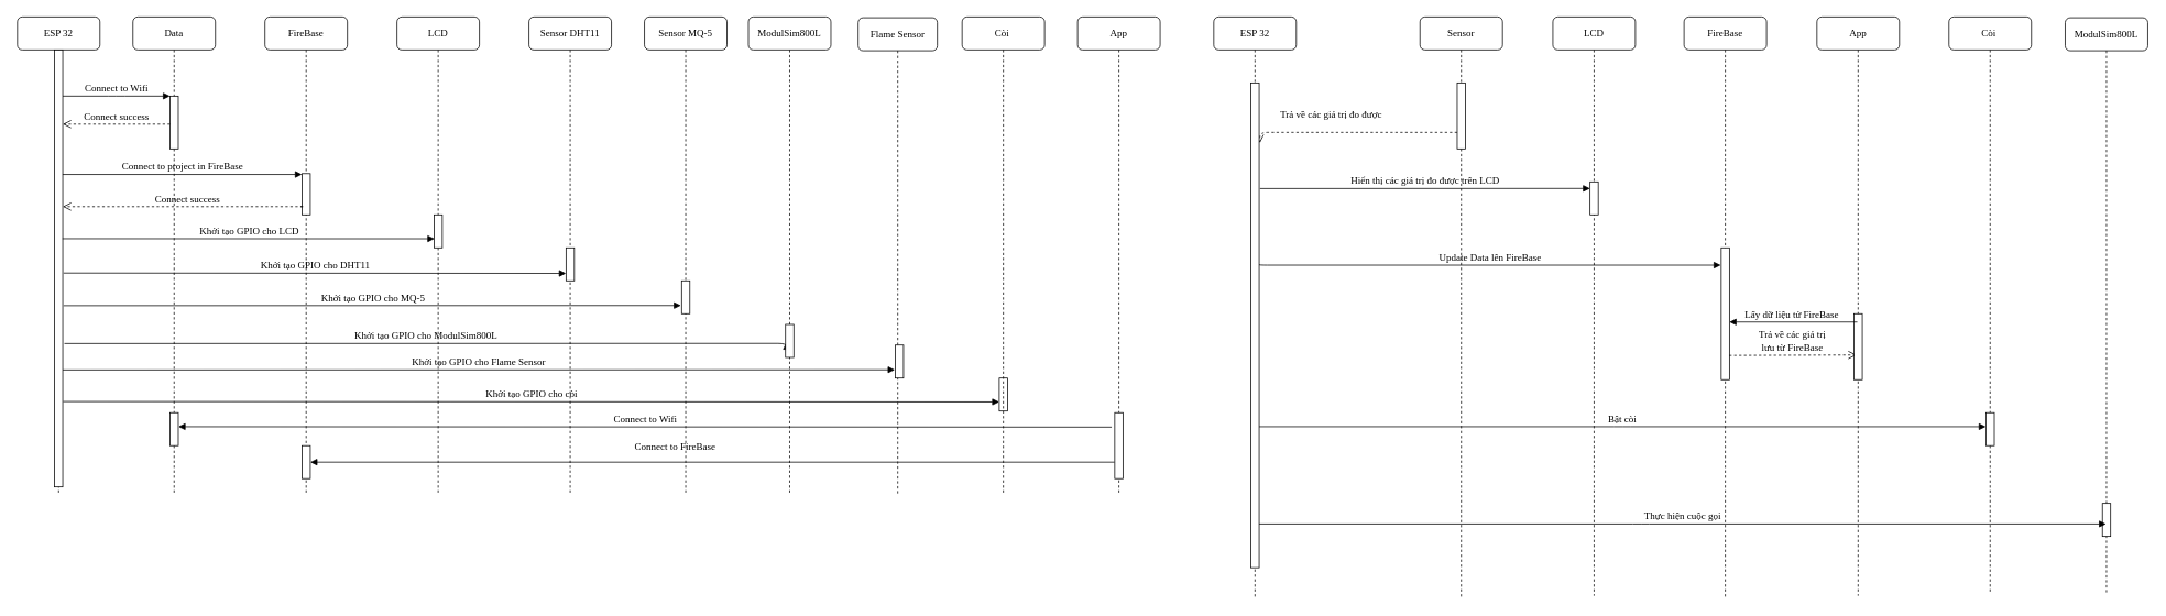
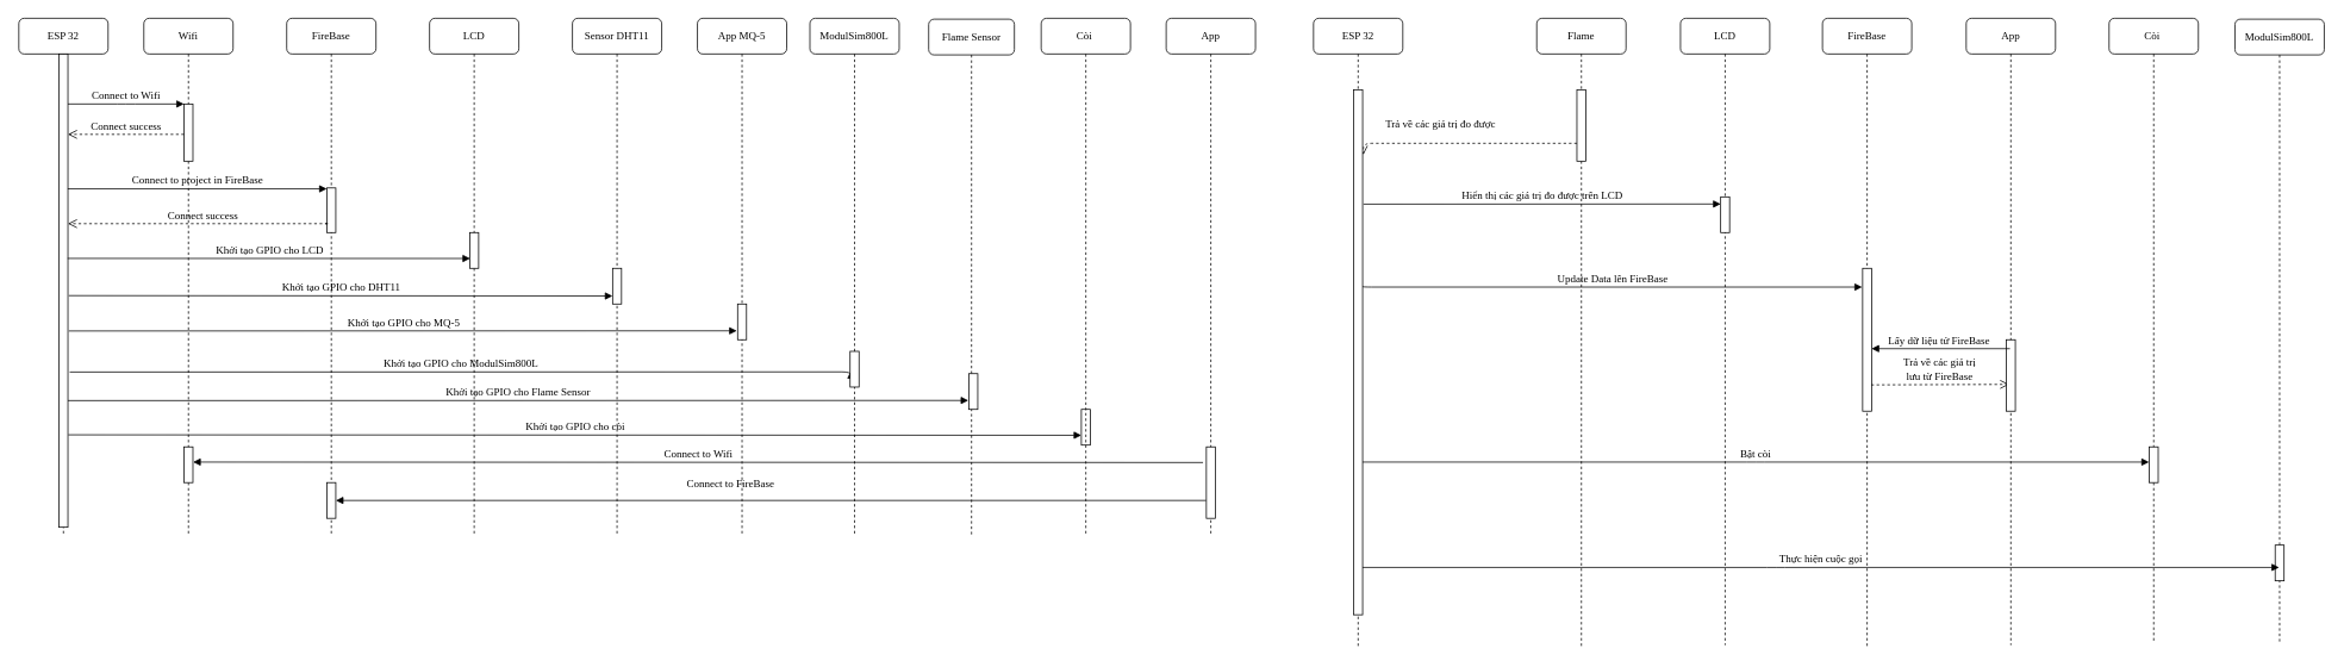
  <mxCell id="0" />
  <mxCell id="1" parent="0" />
- <mxCell id="2" value="Data" style="shape=umlLifeline;perimeter=lifelinePerimeter;whiteSpace=wrap;html=1;container=1;collapsible=0;recursiveResize=0;outlineConnect=0;rounded=1;shadow=0;comic=0;labelBackgroundColor=none;strokeWidth=1;fontFamily=Verdana;fontSize=12;align=center;" parent="1" vertex="1"><mxGeometry x="160" y="20" width="100" height="580" as="geometry" /></mxCell>
+ <mxCell id="2" value="Wifi" style="shape=umlLifeline;perimeter=lifelinePerimeter;whiteSpace=wrap;html=1;container=1;collapsible=0;recursiveResize=0;outlineConnect=0;rounded=1;shadow=0;comic=0;labelBackgroundColor=none;strokeWidth=1;fontFamily=Verdana;fontSize=12;align=center;" parent="1" vertex="1"><mxGeometry x="160" y="20" width="100" height="580" as="geometry" /></mxCell>
  <mxCell id="3" value="" style="html=1;points=[];perimeter=orthogonalPerimeter;rounded=0;shadow=0;comic=0;labelBackgroundColor=none;strokeWidth=1;fontFamily=Verdana;fontSize=12;align=center;" parent="2" vertex="1"><mxGeometry x="45" y="96" width="10" height="64" as="geometry" /></mxCell>
  <mxCell id="4" value="" style="html=1;points=[];perimeter=orthogonalPerimeter;rounded=0;shadow=0;comic=0;labelBackgroundColor=none;strokeColor=#000000;strokeWidth=1;fillColor=#FFFFFF;fontFamily=Verdana;fontSize=12;fontColor=#000000;align=center;" parent="2" vertex="1"><mxGeometry x="45" y="480" width="10" height="40" as="geometry" /></mxCell>
  <mxCell id="5" value="Khởi tạo GPIO cho DHT11" style="html=1;verticalAlign=bottom;endArrow=block;labelBackgroundColor=none;fontFamily=Verdana;fontSize=12;edgeStyle=elbowEdgeStyle;elbow=vertical;exitX=0.984;exitY=0.26;exitDx=0;exitDy=0;exitPerimeter=0;entryX=-0.008;entryY=0.767;entryDx=0;entryDy=0;entryPerimeter=0;" parent="2" target="13" edge="1"><mxGeometry relative="1" as="geometry"><mxPoint x="-84.0" y="310.6" as="sourcePoint" /><mxPoint x="366.86" y="310.0" as="targetPoint" /></mxGeometry></mxCell>
  <mxCell id="6" value="Khởi tạo GPIO cho MQ-5" style="html=1;verticalAlign=bottom;endArrow=block;labelBackgroundColor=none;fontFamily=Verdana;fontSize=12;edgeStyle=elbowEdgeStyle;elbow=vertical;exitX=0.984;exitY=0.26;exitDx=0;exitDy=0;exitPerimeter=0;entryX=-0.085;entryY=0.767;entryDx=0;entryDy=0;entryPerimeter=0;" parent="2" target="15" edge="1"><mxGeometry relative="1" as="geometry"><mxPoint x="-84.0" y="350.17" as="sourcePoint" /><mxPoint x="524.92" y="350.25" as="targetPoint" /></mxGeometry></mxCell>
  <mxCell id="7" value="Khởi tạo GPIO cho ModulSim800L" style="html=1;verticalAlign=bottom;endArrow=block;labelBackgroundColor=none;fontFamily=Verdana;fontSize=12;edgeStyle=elbowEdgeStyle;elbow=vertical;exitX=0.984;exitY=0.26;exitDx=0;exitDy=0;exitPerimeter=0;entryX=0.091;entryY=0.55;entryDx=0;entryDy=0;entryPerimeter=0;" edge="1" parent="2" target="53"><mxGeometry relative="1" as="geometry"><mxPoint x="-83.0" y="396.17" as="sourcePoint" /><mxPoint x="925" y="396" as="targetPoint" /></mxGeometry></mxCell>
  <mxCell id="8" value="FireBase" style="shape=umlLifeline;perimeter=lifelinePerimeter;whiteSpace=wrap;html=1;container=1;collapsible=0;recursiveResize=0;outlineConnect=0;rounded=1;shadow=0;comic=0;labelBackgroundColor=none;strokeWidth=1;fontFamily=Verdana;fontSize=12;align=center;" parent="1" vertex="1"><mxGeometry x="320" y="20" width="100" height="580" as="geometry" /></mxCell>
  <mxCell id="9" value="" style="html=1;points=[];perimeter=orthogonalPerimeter;rounded=0;shadow=0;comic=0;labelBackgroundColor=none;strokeWidth=1;fontFamily=Verdana;fontSize=12;align=center;" parent="8" vertex="1"><mxGeometry x="45" y="190" width="10" height="50" as="geometry" /></mxCell>
  <mxCell id="10" value="" style="html=1;points=[];perimeter=orthogonalPerimeter;rounded=0;shadow=0;comic=0;labelBackgroundColor=none;strokeColor=#000000;strokeWidth=1;fillColor=#FFFFFF;fontFamily=Verdana;fontSize=12;fontColor=#000000;align=center;" parent="8" vertex="1"><mxGeometry x="45" y="520" width="10" height="40" as="geometry" /></mxCell>
  <mxCell id="11" value="Connect to FireBase" style="html=1;verticalAlign=bottom;endArrow=block;labelBackgroundColor=none;fontFamily=Verdana;fontSize=12;edgeStyle=elbowEdgeStyle;elbow=vertical;exitX=-0.02;exitY=0.75;exitDx=0;exitDy=0;exitPerimeter=0;" parent="8" source="28" edge="1"><mxGeometry x="0.092" y="-10" relative="1" as="geometry"><mxPoint x="919" y="540" as="sourcePoint" /><mxPoint x="55" y="539.4" as="targetPoint" /><mxPoint as="offset" /></mxGeometry></mxCell>
  <mxCell id="12" value="Sensor DHT11" style="shape=umlLifeline;perimeter=lifelinePerimeter;whiteSpace=wrap;html=1;container=1;collapsible=0;recursiveResize=0;outlineConnect=0;rounded=1;shadow=0;comic=0;labelBackgroundColor=none;strokeWidth=1;fontFamily=Verdana;fontSize=12;align=center;" parent="1" vertex="1"><mxGeometry x="640" y="20" width="100" height="580" as="geometry" /></mxCell>
  <mxCell id="13" value="" style="html=1;points=[];perimeter=orthogonalPerimeter;rounded=0;shadow=0;comic=0;labelBackgroundColor=none;strokeWidth=1;fontFamily=Verdana;fontSize=12;align=center;" parent="12" vertex="1"><mxGeometry x="45" y="280" width="10" height="40" as="geometry" /></mxCell>
- <mxCell id="14" value="Sensor MQ-5" style="shape=umlLifeline;perimeter=lifelinePerimeter;whiteSpace=wrap;html=1;container=1;collapsible=0;recursiveResize=0;outlineConnect=0;rounded=1;shadow=0;comic=0;labelBackgroundColor=none;strokeWidth=1;fontFamily=Verdana;fontSize=12;align=center;" parent="1" vertex="1"><mxGeometry x="780" y="20" width="100" height="580" as="geometry" /></mxCell>
+ <mxCell id="14" value="App MQ-5" style="shape=umlLifeline;perimeter=lifelinePerimeter;whiteSpace=wrap;html=1;container=1;collapsible=0;recursiveResize=0;outlineConnect=0;rounded=1;shadow=0;comic=0;labelBackgroundColor=none;strokeWidth=1;fontFamily=Verdana;fontSize=12;align=center;" parent="1" vertex="1"><mxGeometry x="780" y="20" width="100" height="580" as="geometry" /></mxCell>
  <mxCell id="15" value="" style="html=1;points=[];perimeter=orthogonalPerimeter;rounded=0;shadow=0;comic=0;labelBackgroundColor=none;strokeWidth=1;fontFamily=Verdana;fontSize=12;align=center;" parent="14" vertex="1"><mxGeometry x="45" y="320" width="10" height="40" as="geometry" /></mxCell>
  <mxCell id="16" value="Flame Sensor" style="shape=umlLifeline;perimeter=lifelinePerimeter;whiteSpace=wrap;html=1;container=1;collapsible=0;recursiveResize=0;outlineConnect=0;rounded=1;shadow=0;comic=0;labelBackgroundColor=none;strokeWidth=1;fontFamily=Verdana;fontSize=12;align=center;" parent="1" vertex="1"><mxGeometry x="1039" y="21" width="96" height="579" as="geometry" /></mxCell>
  <mxCell id="17" value="Khởi tạo GPIO cho&amp;nbsp;Flame Sensor" style="html=1;verticalAlign=bottom;endArrow=block;labelBackgroundColor=none;fontFamily=Verdana;fontSize=12;edgeStyle=elbowEdgeStyle;elbow=vertical;exitX=0.984;exitY=0.26;exitDx=0;exitDy=0;exitPerimeter=0;entryX=-0.053;entryY=0.755;entryDx=0;entryDy=0;entryPerimeter=0;" parent="16" target="18" edge="1"><mxGeometry relative="1" as="geometry"><mxPoint x="-964.0" y="427.17" as="sourcePoint" /><mxPoint x="-215.85" y="427.68" as="targetPoint" /></mxGeometry></mxCell>
  <mxCell id="18" value="" style="html=1;points=[];perimeter=orthogonalPerimeter;rounded=0;shadow=0;comic=0;labelBackgroundColor=none;strokeWidth=1;fontFamily=Verdana;fontSize=12;align=center;" parent="16" vertex="1"><mxGeometry x="45" y="397" width="10" height="40" as="geometry" /></mxCell>
  <mxCell id="19" value="" style="html=1;points=[];perimeter=orthogonalPerimeter;rounded=0;shadow=0;comic=0;labelBackgroundColor=none;strokeColor=#000000;strokeWidth=1;fillColor=#FFFFFF;fontFamily=Verdana;fontSize=12;fontColor=#000000;align=center;" parent="16" vertex="1"><mxGeometry x="171" y="437" width="10" height="40" as="geometry" /></mxCell>
  <mxCell id="20" value="Khởi tạo GPIO cho còi" style="html=1;verticalAlign=bottom;endArrow=block;labelBackgroundColor=none;fontFamily=Verdana;fontSize=12;edgeStyle=elbowEdgeStyle;elbow=vertical;exitX=1.044;exitY=0.733;exitDx=0;exitDy=0;exitPerimeter=0;" parent="16" edge="1"><mxGeometry relative="1" as="geometry"><mxPoint x="-963.56" y="465.49" as="sourcePoint" /><mxPoint x="171" y="466" as="targetPoint" /></mxGeometry></mxCell>
  <mxCell id="21" value="Còi&amp;nbsp;" style="shape=umlLifeline;perimeter=lifelinePerimeter;whiteSpace=wrap;html=1;container=1;collapsible=0;recursiveResize=0;outlineConnect=0;rounded=1;shadow=0;comic=0;labelBackgroundColor=none;strokeWidth=1;fontFamily=Verdana;fontSize=12;align=center;" parent="1" vertex="1"><mxGeometry x="1165" y="20" width="100" height="580" as="geometry" /></mxCell>
  <mxCell id="22" value="ESP 32" style="shape=umlLifeline;perimeter=lifelinePerimeter;whiteSpace=wrap;html=1;container=1;collapsible=0;recursiveResize=0;outlineConnect=0;rounded=1;shadow=0;comic=0;labelBackgroundColor=none;strokeWidth=1;fontFamily=Verdana;fontSize=12;align=center;" parent="1" vertex="1"><mxGeometry x="20" y="20" width="100" height="580" as="geometry" /></mxCell>
  <mxCell id="23" value="" style="html=1;points=[];perimeter=orthogonalPerimeter;rounded=0;shadow=0;comic=0;labelBackgroundColor=none;strokeWidth=1;fontFamily=Verdana;fontSize=12;align=center;" parent="22" vertex="1"><mxGeometry x="45" y="40" width="10" height="530" as="geometry" /></mxCell>
  <mxCell id="24" value="Connect success" style="html=1;verticalAlign=bottom;endArrow=open;dashed=1;endSize=8;labelBackgroundColor=none;fontFamily=Verdana;fontSize=12;edgeStyle=elbowEdgeStyle;elbow=vertical;" parent="22" edge="1"><mxGeometry x="-0.003" relative="1" as="geometry"><mxPoint x="55" y="130" as="targetPoint" /><Array as="points"><mxPoint x="130" y="130" /><mxPoint x="160" y="130" /></Array><mxPoint x="185" y="130" as="sourcePoint" /><mxPoint as="offset" /></mxGeometry></mxCell>
  <mxCell id="25" value="Connect success" style="html=1;verticalAlign=bottom;endArrow=open;dashed=1;endSize=8;labelBackgroundColor=none;fontFamily=Verdana;fontSize=12;edgeStyle=elbowEdgeStyle;elbow=vertical;" parent="22" edge="1"><mxGeometry x="-0.003" relative="1" as="geometry"><mxPoint x="55" y="230" as="targetPoint" /><Array as="points"><mxPoint x="350" y="230" /><mxPoint x="160" y="230" /></Array><mxPoint x="343" y="230" as="sourcePoint" /><mxPoint as="offset" /></mxGeometry></mxCell>
  <mxCell id="26" value="Connect to Wifi" style="html=1;verticalAlign=bottom;endArrow=block;entryX=0;entryY=0;labelBackgroundColor=none;fontFamily=Verdana;fontSize=12;edgeStyle=elbowEdgeStyle;elbow=vertical;" parent="1" source="23" target="3" edge="1"><mxGeometry relative="1" as="geometry"><mxPoint x="140" y="130" as="sourcePoint" /></mxGeometry></mxCell>
  <mxCell id="27" value="App" style="shape=umlLifeline;perimeter=lifelinePerimeter;whiteSpace=wrap;html=1;container=1;collapsible=0;recursiveResize=0;outlineConnect=0;rounded=1;shadow=0;comic=0;labelBackgroundColor=none;strokeWidth=1;fontFamily=Verdana;fontSize=12;align=center;" parent="1" vertex="1"><mxGeometry x="1305" y="20" width="100" height="580" as="geometry" /></mxCell>
  <mxCell id="28" value="" style="html=1;points=[];perimeter=orthogonalPerimeter;rounded=0;shadow=0;comic=0;labelBackgroundColor=none;strokeColor=#000000;strokeWidth=1;fillColor=#FFFFFF;fontFamily=Verdana;fontSize=12;fontColor=#000000;align=center;" parent="27" vertex="1"><mxGeometry x="45" y="480" width="10" height="80" as="geometry" /></mxCell>
  <mxCell id="29" value="Connect to project in FireBase" style="html=1;verticalAlign=bottom;endArrow=block;labelBackgroundColor=none;fontFamily=Verdana;fontSize=12;edgeStyle=elbowEdgeStyle;elbow=vertical;entryX=-0.003;entryY=0.012;entryDx=0;entryDy=0;entryPerimeter=0;exitX=0.984;exitY=0.26;exitDx=0;exitDy=0;exitPerimeter=0;" parent="1" target="9" edge="1"><mxGeometry relative="1" as="geometry"><mxPoint x="74.84" y="211" as="sourcePoint" /><mxPoint x="365.36" y="211" as="targetPoint" /></mxGeometry></mxCell>
  <mxCell id="30" value="LCD" style="shape=umlLifeline;perimeter=lifelinePerimeter;whiteSpace=wrap;html=1;container=1;collapsible=0;recursiveResize=0;outlineConnect=0;rounded=1;shadow=0;comic=0;labelBackgroundColor=none;strokeWidth=1;fontFamily=Verdana;fontSize=12;align=center;" parent="1" vertex="1"><mxGeometry x="480" y="20" width="100" height="580" as="geometry" /></mxCell>
  <mxCell id="31" value="" style="html=1;points=[];perimeter=orthogonalPerimeter;rounded=0;shadow=0;comic=0;labelBackgroundColor=none;strokeWidth=1;fontFamily=Verdana;fontSize=12;align=center;" parent="30" vertex="1"><mxGeometry x="45" y="240" width="10" height="40" as="geometry" /></mxCell>
  <mxCell id="32" value="Khởi tạo GPIO cho LCD" style="html=1;verticalAlign=bottom;endArrow=block;labelBackgroundColor=none;fontFamily=Verdana;fontSize=12;edgeStyle=elbowEdgeStyle;elbow=vertical;exitX=0.984;exitY=0.26;exitDx=0;exitDy=0;exitPerimeter=0;entryX=0.05;entryY=0.508;entryDx=0;entryDy=0;entryPerimeter=0;" parent="30" edge="1"><mxGeometry relative="1" as="geometry"><mxPoint x="-405.36" y="268.92" as="sourcePoint" /><mxPoint x="45.5" y="268.32" as="targetPoint" /></mxGeometry></mxCell>
  <mxCell id="33" value="FireBase" style="shape=umlLifeline;perimeter=lifelinePerimeter;whiteSpace=wrap;html=1;container=1;collapsible=0;recursiveResize=0;outlineConnect=0;rounded=1;shadow=0;comic=0;labelBackgroundColor=none;strokeWidth=1;fontFamily=Verdana;fontSize=12;align=center;" parent="1" vertex="1"><mxGeometry x="2040" y="20" width="100" height="705" as="geometry" /></mxCell>
  <mxCell id="34" value="" style="html=1;points=[];perimeter=orthogonalPerimeter;rounded=0;shadow=0;comic=0;labelBackgroundColor=none;strokeWidth=1;fontFamily=Verdana;fontSize=12;align=center;" parent="33" vertex="1"><mxGeometry x="45" y="280" width="10" height="160" as="geometry" /></mxCell>
  <mxCell id="35" value="Update Data lên FireBase" style="html=1;verticalAlign=bottom;endArrow=block;labelBackgroundColor=none;fontFamily=Verdana;fontSize=12;edgeStyle=elbowEdgeStyle;elbow=vertical;exitX=0.956;exitY=0.428;exitDx=0;exitDy=0;exitPerimeter=0;entryX=-0.055;entryY=0.135;entryDx=0;entryDy=0;entryPerimeter=0;" parent="33" target="34" edge="1"><mxGeometry relative="1" as="geometry"><mxPoint x="-515.15" y="299.72" as="sourcePoint" /><mxPoint x="45" y="301.68" as="targetPoint" /></mxGeometry></mxCell>
  <mxCell id="36" value="Trả về các giá trị &lt;br&gt;lưu từ FireBase" style="html=1;verticalAlign=bottom;endArrow=open;dashed=1;endSize=8;labelBackgroundColor=none;fontFamily=Verdana;fontSize=12;edgeStyle=elbowEdgeStyle;elbow=vertical;entryX=0.964;entryY=0.816;entryDx=0;entryDy=0;entryPerimeter=0;exitX=0.964;exitY=0.816;exitDx=0;exitDy=0;exitPerimeter=0;" parent="33" source="34" edge="1"><mxGeometry x="-0.003" relative="1" as="geometry"><mxPoint x="209.14" y="410" as="targetPoint" /><Array as="points"><mxPoint x="184.14" y="410" /><mxPoint x="154.14" y="410" /></Array><mxPoint x="-30" y="410.76" as="sourcePoint" /><mxPoint as="offset" /></mxGeometry></mxCell>
- <mxCell id="37" value="Sensor" style="shape=umlLifeline;perimeter=lifelinePerimeter;whiteSpace=wrap;html=1;container=1;collapsible=0;recursiveResize=0;outlineConnect=0;rounded=1;shadow=0;comic=0;labelBackgroundColor=none;strokeWidth=1;fontFamily=Verdana;fontSize=12;align=center;" parent="1" vertex="1"><mxGeometry x="1720" y="20" width="100" height="705" as="geometry" /></mxCell>
+ <mxCell id="37" value="Flame" style="shape=umlLifeline;perimeter=lifelinePerimeter;whiteSpace=wrap;html=1;container=1;collapsible=0;recursiveResize=0;outlineConnect=0;rounded=1;shadow=0;comic=0;labelBackgroundColor=none;strokeWidth=1;fontFamily=Verdana;fontSize=12;align=center;" parent="1" vertex="1"><mxGeometry x="1720" y="20" width="100" height="705" as="geometry" /></mxCell>
  <mxCell id="38" value="" style="html=1;points=[];perimeter=orthogonalPerimeter;rounded=0;shadow=0;comic=0;labelBackgroundColor=none;strokeWidth=1;fontFamily=Verdana;fontSize=12;align=center;" parent="37" vertex="1"><mxGeometry x="45" y="80" width="10" height="80" as="geometry" /></mxCell>
  <mxCell id="39" value="Trả về các giá trị đo được" style="html=1;verticalAlign=bottom;endArrow=open;dashed=1;endSize=8;labelBackgroundColor=none;fontFamily=Verdana;fontSize=12;edgeStyle=elbowEdgeStyle;elbow=vertical;entryX=1.086;entryY=0.124;entryDx=0;entryDy=0;entryPerimeter=0;" parent="37" target="43" edge="1"><mxGeometry x="0.217" y="-12" relative="1" as="geometry"><mxPoint x="-85" y="140" as="targetPoint" /><Array as="points"><mxPoint x="-10" y="140" /><mxPoint x="20" y="140" /></Array><mxPoint x="45" y="140" as="sourcePoint" /><mxPoint as="offset" /></mxGeometry></mxCell>
  <mxCell id="40" value="Còi&amp;nbsp;" style="shape=umlLifeline;perimeter=lifelinePerimeter;whiteSpace=wrap;html=1;container=1;collapsible=0;recursiveResize=0;outlineConnect=0;rounded=1;shadow=0;comic=0;labelBackgroundColor=none;strokeWidth=1;fontFamily=Verdana;fontSize=12;align=center;" parent="1" vertex="1"><mxGeometry x="2361" y="20" width="100" height="700" as="geometry" /></mxCell>
  <mxCell id="41" value="" style="html=1;points=[];perimeter=orthogonalPerimeter;rounded=0;shadow=0;comic=0;labelBackgroundColor=none;strokeColor=#000000;strokeWidth=1;fillColor=#FFFFFF;fontFamily=Verdana;fontSize=12;fontColor=#000000;align=center;" parent="40" vertex="1"><mxGeometry x="45" y="480" width="10" height="40" as="geometry" /></mxCell>
  <mxCell id="42" value="ESP 32" style="shape=umlLifeline;perimeter=lifelinePerimeter;whiteSpace=wrap;html=1;container=1;collapsible=0;recursiveResize=0;outlineConnect=0;rounded=1;shadow=0;comic=0;labelBackgroundColor=none;strokeWidth=1;fontFamily=Verdana;fontSize=12;align=center;" parent="1" vertex="1"><mxGeometry x="1470" y="20" width="100" height="704" as="geometry" /></mxCell>
  <mxCell id="43" value="" style="html=1;points=[];perimeter=orthogonalPerimeter;rounded=0;shadow=0;comic=0;labelBackgroundColor=none;strokeWidth=1;fontFamily=Verdana;fontSize=12;align=center;" parent="42" vertex="1"><mxGeometry x="45" y="80" width="10" height="588" as="geometry" /></mxCell>
  <mxCell id="44" value="App" style="shape=umlLifeline;perimeter=lifelinePerimeter;whiteSpace=wrap;html=1;container=1;collapsible=0;recursiveResize=0;outlineConnect=0;rounded=1;shadow=0;comic=0;labelBackgroundColor=none;strokeWidth=1;fontFamily=Verdana;fontSize=12;align=center;" parent="1" vertex="1"><mxGeometry x="2201" y="20" width="100" height="702" as="geometry" /></mxCell>
  <mxCell id="45" value="" style="html=1;points=[];perimeter=orthogonalPerimeter;rounded=0;shadow=0;comic=0;labelBackgroundColor=none;strokeColor=#000000;strokeWidth=1;fillColor=#FFFFFF;fontFamily=Verdana;fontSize=12;fontColor=#000000;align=center;" parent="44" vertex="1"><mxGeometry x="45" y="360" width="10" height="80" as="geometry" /></mxCell>
  <mxCell id="46" value="LCD" style="shape=umlLifeline;perimeter=lifelinePerimeter;whiteSpace=wrap;html=1;container=1;collapsible=0;recursiveResize=0;outlineConnect=0;rounded=1;shadow=0;comic=0;labelBackgroundColor=none;strokeWidth=1;fontFamily=Verdana;fontSize=12;align=center;" parent="1" vertex="1"><mxGeometry x="1881" y="20" width="100" height="702" as="geometry" /></mxCell>
  <mxCell id="47" value="" style="html=1;points=[];perimeter=orthogonalPerimeter;rounded=0;shadow=0;comic=0;labelBackgroundColor=none;strokeWidth=1;fontFamily=Verdana;fontSize=12;align=center;" parent="46" vertex="1"><mxGeometry x="45" y="200" width="10" height="40" as="geometry" /></mxCell>
  <mxCell id="48" value="Hiển thị các giá trị đo được trên LCD" style="html=1;verticalAlign=bottom;endArrow=block;labelBackgroundColor=none;fontFamily=Verdana;fontSize=12;edgeStyle=elbowEdgeStyle;elbow=vertical;entryX=0.006;entryY=0.215;entryDx=0;entryDy=0;entryPerimeter=0;" parent="1" target="47" edge="1"><mxGeometry relative="1" as="geometry"><mxPoint x="1526" y="228.14" as="sourcePoint" /><mxPoint x="1765.07" y="228.3" as="targetPoint" /></mxGeometry></mxCell>
  <mxCell id="49" value="Lấy dữ liệu tử FireBase&amp;nbsp;" style="html=1;verticalAlign=bottom;endArrow=block;labelBackgroundColor=none;fontFamily=Verdana;fontSize=12;edgeStyle=elbowEdgeStyle;elbow=vertical;exitX=0.995;exitY=0.557;exitDx=0;exitDy=0;exitPerimeter=0;entryX=0.995;entryY=0.557;entryDx=0;entryDy=0;entryPerimeter=0;" parent="1" target="34" edge="1"><mxGeometry relative="1" as="geometry"><mxPoint x="2250" y="390" as="sourcePoint" /><mxPoint x="2100" y="390" as="targetPoint" /></mxGeometry></mxCell>
  <mxCell id="50" value="Bật còi" style="html=1;verticalAlign=bottom;endArrow=block;labelBackgroundColor=none;fontFamily=Verdana;fontSize=12;edgeStyle=elbowEdgeStyle;elbow=vertical;entryX=-0.02;entryY=0.425;entryDx=0;entryDy=0;entryPerimeter=0;" parent="1" source="43" target="41" edge="1"><mxGeometry x="-0.0" relative="1" as="geometry"><mxPoint x="1526" y="516.14" as="sourcePoint" /><mxPoint x="2405.43" y="516.08" as="targetPoint" /><mxPoint as="offset" /></mxGeometry></mxCell>
  <mxCell id="51" value="Connect to Wifi" style="html=1;verticalAlign=bottom;endArrow=block;labelBackgroundColor=none;fontFamily=Verdana;fontSize=12;edgeStyle=elbowEdgeStyle;elbow=vertical;exitX=-0.374;exitY=0.219;exitDx=0;exitDy=0;exitPerimeter=0;entryX=1.018;entryY=0.416;entryDx=0;entryDy=0;entryPerimeter=0;" parent="1" target="4" edge="1" source="28"><mxGeometry relative="1" as="geometry"><mxPoint x="1244.8" y="516.36" as="sourcePoint" /><mxPoint x="215" y="515" as="targetPoint" /></mxGeometry></mxCell>
  <mxCell id="52" value="ModulSim800L" style="shape=umlLifeline;perimeter=lifelinePerimeter;whiteSpace=wrap;html=1;container=1;collapsible=0;recursiveResize=0;outlineConnect=0;rounded=1;shadow=0;comic=0;labelBackgroundColor=none;strokeWidth=1;fontFamily=Verdana;fontSize=12;align=center;" vertex="1" parent="1"><mxGeometry x="906" y="20" width="100" height="580" as="geometry" /></mxCell>
  <mxCell id="53" value="" style="html=1;points=[];perimeter=orthogonalPerimeter;rounded=0;shadow=0;comic=0;labelBackgroundColor=none;strokeColor=#000000;strokeWidth=1;fillColor=#FFFFFF;fontFamily=Verdana;fontSize=12;fontColor=#000000;align=center;" vertex="1" parent="52"><mxGeometry x="45" y="373" width="10" height="40" as="geometry" /></mxCell>
  <mxCell id="54" value="ModulSim800L" style="shape=umlLifeline;perimeter=lifelinePerimeter;whiteSpace=wrap;html=1;container=1;collapsible=0;recursiveResize=0;outlineConnect=0;rounded=1;shadow=0;comic=0;labelBackgroundColor=none;strokeWidth=1;fontFamily=Verdana;fontSize=12;align=center;" vertex="1" parent="1"><mxGeometry x="2502" y="21" width="100" height="699" as="geometry" /></mxCell>
  <mxCell id="55" value="" style="html=1;points=[];perimeter=orthogonalPerimeter;rounded=0;shadow=0;comic=0;labelBackgroundColor=none;strokeColor=#000000;strokeWidth=1;fillColor=#FFFFFF;fontFamily=Verdana;fontSize=12;fontColor=#000000;align=center;" vertex="1" parent="54"><mxGeometry x="45" y="589" width="10" height="40" as="geometry" /></mxCell>
  <mxCell id="56" value="Thực hiện cuộc gọi" style="html=1;verticalAlign=bottom;endArrow=block;labelBackgroundColor=none;fontFamily=Verdana;fontSize=12;edgeStyle=elbowEdgeStyle;elbow=vertical;" edge="1" parent="1" source="43" target="54"><mxGeometry x="-0.0" relative="1" as="geometry"><mxPoint x="1535" y="527" as="sourcePoint" /><mxPoint x="2416" y="527" as="targetPoint" /><mxPoint as="offset" /><Array as="points"><mxPoint x="1988" y="635" /></Array></mxGeometry></mxCell>
